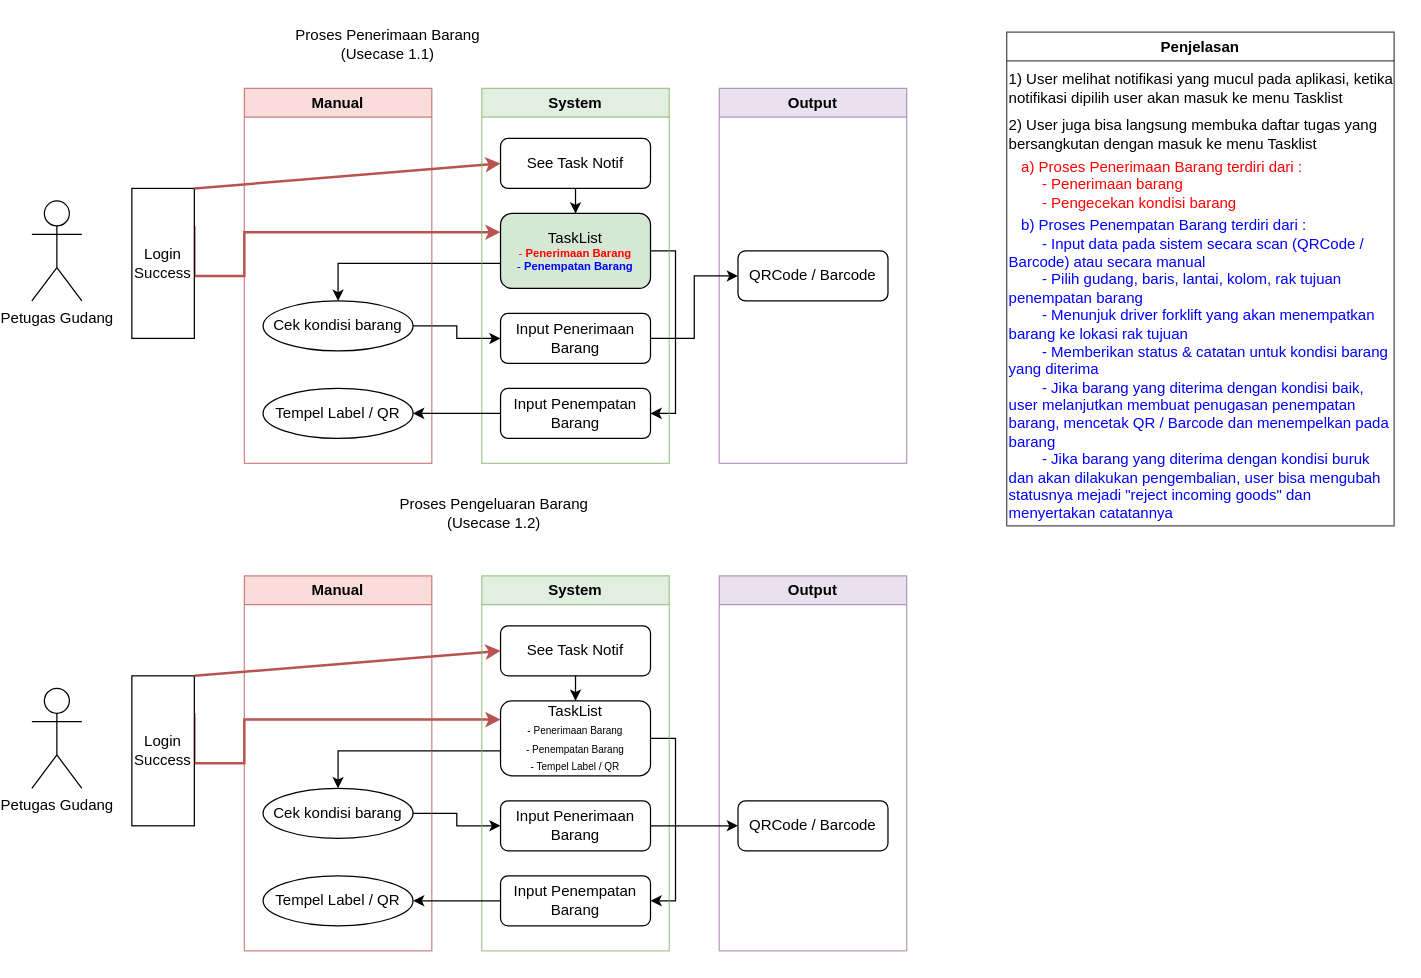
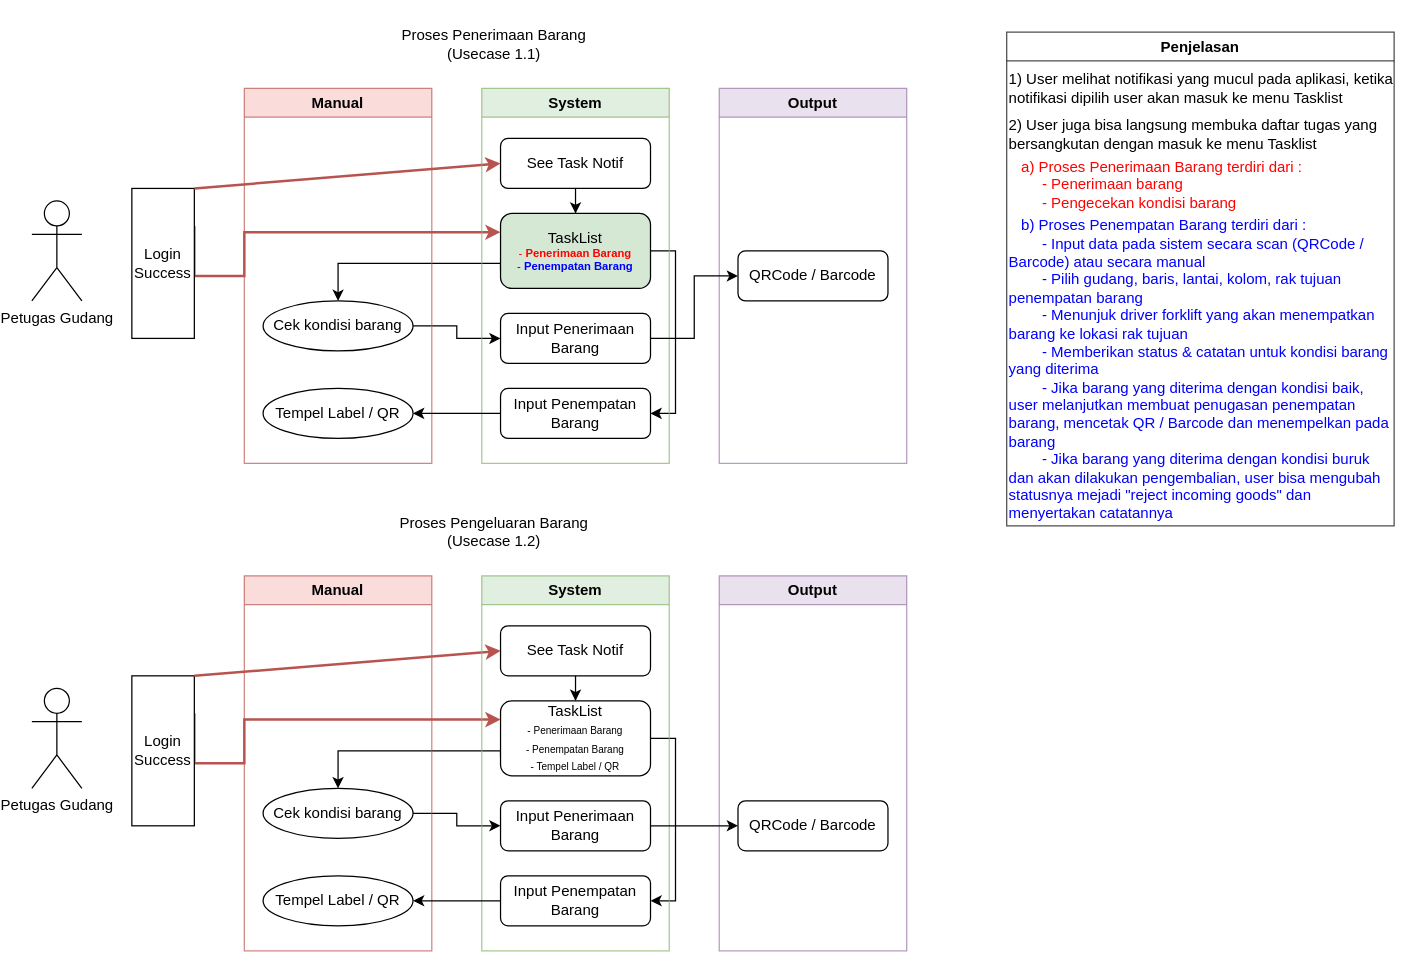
  <mxCell id="0" />
  <mxCell id="1" parent="0" />
  <mxCell id="2" value="Petugas Gudang" style="shape=umlActor;verticalLabelPosition=bottom;verticalAlign=top;html=1;outlineConnect=0;" parent="1" vertex="1"><mxGeometry x="20" y="160" width="40" height="80" as="geometry" /></mxCell>
  <mxCell id="3" value="" style="edgeStyle=orthogonalEdgeStyle;rounded=0;orthogonalLoop=1;jettySize=auto;html=1;" parent="1" source="16" target="9" edge="1"><mxGeometry relative="1" as="geometry" /></mxCell>
  <mxCell id="4" style="edgeStyle=orthogonalEdgeStyle;rounded=0;orthogonalLoop=1;jettySize=auto;html=1;exitX=0.75;exitY=1;exitDx=0;exitDy=0;entryX=0;entryY=0.25;entryDx=0;entryDy=0;strokeWidth=2;fillColor=#f8cecc;strokeColor=#b85450;" parent="1" source="5" target="9" edge="1"><mxGeometry relative="1" as="geometry"><Array as="points"><mxPoint x="150" y="220" /><mxPoint x="190" y="220" /><mxPoint x="190" y="185" /></Array></mxGeometry></mxCell>
  <mxCell id="5" value="Login Success" style="rounded=0;whiteSpace=wrap;html=1;direction=north;" parent="1" vertex="1"><mxGeometry x="100" y="150" width="50" height="120" as="geometry" /></mxCell>
  <mxCell id="6" value="" style="endArrow=classic;html=1;rounded=0;exitX=1;exitY=1;exitDx=0;exitDy=0;entryX=0;entryY=0.5;entryDx=0;entryDy=0;strokeWidth=2;fillColor=#f8cecc;strokeColor=#b85450;" parent="1" source="5" target="16" edge="1"><mxGeometry width="50" height="50" relative="1" as="geometry"><mxPoint x="360" y="180" as="sourcePoint" /><mxPoint x="410" y="130" as="targetPoint" /></mxGeometry></mxCell>
  <mxCell id="7" style="edgeStyle=orthogonalEdgeStyle;rounded=0;orthogonalLoop=1;jettySize=auto;html=1;exitX=0;exitY=0.75;exitDx=0;exitDy=0;entryX=0.5;entryY=0;entryDx=0;entryDy=0;" parent="1" source="9" target="12" edge="1"><mxGeometry relative="1" as="geometry"><Array as="points"><mxPoint x="395" y="210" /><mxPoint x="265" y="210" /></Array></mxGeometry></mxCell>
  <mxCell id="8" style="edgeStyle=orthogonalEdgeStyle;rounded=0;orthogonalLoop=1;jettySize=auto;html=1;exitX=1;exitY=0.5;exitDx=0;exitDy=0;entryX=1;entryY=0.5;entryDx=0;entryDy=0;" parent="1" source="9" target="17" edge="1"><mxGeometry relative="1" as="geometry"><mxPoint x="545" y="330" as="targetPoint" /></mxGeometry></mxCell>
  <mxCell id="9" value="&lt;p style=&quot;line-height: 50%;&quot;&gt;&lt;/p&gt;&lt;div&gt;TaskList&lt;br&gt;&lt;/div&gt;&lt;div style=&quot;font-size: 9px;&quot;&gt;&lt;font color=&quot;#ff0000&quot; style=&quot;font-size: 9px;&quot;&gt;- &lt;b&gt;&lt;font style=&quot;font-size: 9px;&quot;&gt;Penerimaan Barang&lt;/font&gt;&lt;/b&gt;&lt;/font&gt;&lt;/div&gt;&lt;div style=&quot;font-size: 9px;&quot;&gt;&lt;font color=&quot;#0000ff&quot; style=&quot;font-size: 9px;&quot;&gt;- &lt;b&gt;&lt;font style=&quot;font-size: 9px;&quot;&gt;Penempatan Barang&lt;/font&gt;&lt;/b&gt;&lt;/font&gt;&lt;/div&gt;&lt;p&gt;&lt;/p&gt;" style="rounded=1;whiteSpace=wrap;html=1;fillColor=#d5e8d4;" parent="1" vertex="1"><mxGeometry x="395" y="170" width="120" height="60" as="geometry" /></mxCell>
  <mxCell id="10" style="edgeStyle=orthogonalEdgeStyle;rounded=0;orthogonalLoop=1;jettySize=auto;html=1;exitX=1;exitY=0.5;exitDx=0;exitDy=0;entryX=0;entryY=0.5;entryDx=0;entryDy=0;" parent="1" source="12" target="15" edge="1"><mxGeometry relative="1" as="geometry" /></mxCell>
  <mxCell id="11" value="Manual" style="swimlane;whiteSpace=wrap;html=1;fillColor=#f8cecc;strokeColor=#b85450;opacity=70;" parent="1" vertex="1"><mxGeometry x="190" y="70" width="150" height="300" as="geometry" /></mxCell>
  <mxCell id="12" value="Cek kondisi barang" style="ellipse;whiteSpace=wrap;html=1;" parent="11" vertex="1"><mxGeometry x="15" y="170" width="120" height="40" as="geometry" /></mxCell>
  <mxCell id="13" value="Tempel Label / QR" style="ellipse;whiteSpace=wrap;html=1;" parent="11" vertex="1"><mxGeometry x="15" y="240" width="120" height="40" as="geometry" /></mxCell>
  <mxCell id="14" value="System" style="swimlane;whiteSpace=wrap;html=1;fillColor=#d5e8d4;strokeColor=#82b366;opacity=70;" parent="1" vertex="1"><mxGeometry x="380" y="70" width="150" height="300" as="geometry" /></mxCell>
  <mxCell id="15" value="Input Penerimaan Barang" style="rounded=1;whiteSpace=wrap;html=1;" parent="14" vertex="1"><mxGeometry x="15" y="180" width="120" height="40" as="geometry" /></mxCell>
  <mxCell id="16" value="See Task Notif" style="rounded=1;whiteSpace=wrap;html=1;" parent="14" vertex="1"><mxGeometry x="15" y="40" width="120" height="40" as="geometry" /></mxCell>
  <mxCell id="17" value="Input Penempatan Barang" style="rounded=1;whiteSpace=wrap;html=1;" parent="14" vertex="1"><mxGeometry x="15" y="240" width="120" height="40" as="geometry" /></mxCell>
  <mxCell id="18" style="edgeStyle=orthogonalEdgeStyle;rounded=0;orthogonalLoop=1;jettySize=auto;html=1;exitX=0;exitY=0.5;exitDx=0;exitDy=0;entryX=1;entryY=0.5;entryDx=0;entryDy=0;" parent="1" source="17" target="13" edge="1"><mxGeometry relative="1" as="geometry" /></mxCell>
  <mxCell id="19" value="Output" style="swimlane;whiteSpace=wrap;html=1;fillColor=#e1d5e7;strokeColor=#9673a6;opacity=70;" parent="1" vertex="1"><mxGeometry x="570" y="70" width="150" height="300" as="geometry" /></mxCell>
  <mxCell id="20" value="QRCode / Barcode" style="rounded=1;whiteSpace=wrap;html=1;" parent="19" vertex="1"><mxGeometry x="15" y="130" width="120" height="40" as="geometry" /></mxCell>
- <mxCell id="21" value="Proses Penerimaan Barang (Usecase 1.1)" style="text;html=1;strokeColor=none;fillColor=none;align=center;verticalAlign=middle;whiteSpace=wrap;rounded=0;" parent="1" vertex="1"><mxGeometry x="225" y="20" width="160" height="30" as="geometry" /></mxCell>
+ <mxCell id="21" value="Proses Penerimaan Barang (Usecase 1.1)" style="text;html=1;strokeColor=none;fillColor=none;align=center;verticalAlign=middle;whiteSpace=wrap;rounded=0;" parent="1" vertex="1"><mxGeometry x="310" y="20" width="160" height="30" as="geometry" /></mxCell>
  <mxCell id="22" style="edgeStyle=orthogonalEdgeStyle;rounded=0;orthogonalLoop=1;jettySize=auto;html=1;exitX=1;exitY=0.5;exitDx=0;exitDy=0;entryX=0;entryY=0.5;entryDx=0;entryDy=0;" parent="1" source="15" target="20" edge="1"><mxGeometry relative="1" as="geometry" /></mxCell>
  <mxCell id="23" value="Petugas Gudang" style="shape=umlActor;verticalLabelPosition=bottom;verticalAlign=top;html=1;outlineConnect=0;" vertex="1" parent="1"><mxGeometry x="20" y="550" width="40" height="80" as="geometry" /></mxCell>
  <mxCell id="24" value="" style="edgeStyle=orthogonalEdgeStyle;rounded=0;orthogonalLoop=1;jettySize=auto;html=1;" edge="1" parent="1" source="37" target="30"><mxGeometry relative="1" as="geometry" /></mxCell>
  <mxCell id="25" style="edgeStyle=orthogonalEdgeStyle;rounded=0;orthogonalLoop=1;jettySize=auto;html=1;exitX=0.75;exitY=1;exitDx=0;exitDy=0;entryX=0;entryY=0.25;entryDx=0;entryDy=0;strokeWidth=2;fillColor=#f8cecc;strokeColor=#b85450;" edge="1" parent="1" source="26" target="30"><mxGeometry relative="1" as="geometry"><Array as="points"><mxPoint x="150" y="610" /><mxPoint x="190" y="610" /><mxPoint x="190" y="575" /></Array></mxGeometry></mxCell>
  <mxCell id="26" value="Login Success" style="rounded=0;whiteSpace=wrap;html=1;direction=north;" vertex="1" parent="1"><mxGeometry x="100" y="540" width="50" height="120" as="geometry" /></mxCell>
  <mxCell id="27" value="" style="endArrow=classic;html=1;rounded=0;exitX=1;exitY=1;exitDx=0;exitDy=0;entryX=0;entryY=0.5;entryDx=0;entryDy=0;strokeWidth=2;fillColor=#f8cecc;strokeColor=#b85450;" edge="1" parent="1" source="26" target="37"><mxGeometry width="50" height="50" relative="1" as="geometry"><mxPoint x="360" y="570" as="sourcePoint" /><mxPoint x="410" y="520" as="targetPoint" /></mxGeometry></mxCell>
  <mxCell id="28" style="edgeStyle=orthogonalEdgeStyle;rounded=0;orthogonalLoop=1;jettySize=auto;html=1;exitX=0;exitY=0.75;exitDx=0;exitDy=0;entryX=0.5;entryY=0;entryDx=0;entryDy=0;" edge="1" parent="1" source="30" target="33"><mxGeometry relative="1" as="geometry"><Array as="points"><mxPoint x="395" y="600" /><mxPoint x="265" y="600" /></Array></mxGeometry></mxCell>
  <mxCell id="29" style="edgeStyle=orthogonalEdgeStyle;rounded=0;orthogonalLoop=1;jettySize=auto;html=1;exitX=1;exitY=0.5;exitDx=0;exitDy=0;entryX=1;entryY=0.5;entryDx=0;entryDy=0;" edge="1" parent="1" source="30" target="38"><mxGeometry relative="1" as="geometry"><mxPoint x="545" y="720" as="targetPoint" /></mxGeometry></mxCell>
  <mxCell id="30" value="&lt;p style=&quot;line-height: 50%;&quot;&gt;&lt;/p&gt;&lt;div&gt;TaskList&lt;br&gt;&lt;/div&gt;&lt;div&gt;&lt;font style=&quot;font-size: 8px;&quot;&gt;- Penerimaan Barang&lt;/font&gt;&lt;/div&gt;&lt;div&gt;&lt;font style=&quot;font-size: 8px;&quot;&gt;- Penempatan Barang&lt;/font&gt;&lt;/div&gt;&lt;div&gt;&lt;font style=&quot;font-size: 8px;&quot;&gt;- Tempel Label / QR&lt;br&gt;&lt;/font&gt;&lt;/div&gt;&lt;p&gt;&lt;/p&gt;" style="rounded=1;whiteSpace=wrap;html=1;" vertex="1" parent="1"><mxGeometry x="395" y="560" width="120" height="60" as="geometry" /></mxCell>
  <mxCell id="31" style="edgeStyle=orthogonalEdgeStyle;rounded=0;orthogonalLoop=1;jettySize=auto;html=1;exitX=1;exitY=0.5;exitDx=0;exitDy=0;entryX=0;entryY=0.5;entryDx=0;entryDy=0;" edge="1" parent="1" source="33" target="36"><mxGeometry relative="1" as="geometry" /></mxCell>
  <mxCell id="32" value="Manual" style="swimlane;whiteSpace=wrap;html=1;fillColor=#f8cecc;strokeColor=#b85450;opacity=70;" vertex="1" parent="1"><mxGeometry x="190" y="460" width="150" height="300" as="geometry" /></mxCell>
  <mxCell id="33" value="Cek kondisi barang" style="ellipse;whiteSpace=wrap;html=1;" vertex="1" parent="32"><mxGeometry x="15" y="170" width="120" height="40" as="geometry" /></mxCell>
  <mxCell id="34" value="Tempel Label / QR" style="ellipse;whiteSpace=wrap;html=1;" vertex="1" parent="32"><mxGeometry x="15" y="240" width="120" height="40" as="geometry" /></mxCell>
  <mxCell id="35" value="System" style="swimlane;whiteSpace=wrap;html=1;fillColor=#d5e8d4;strokeColor=#82b366;opacity=70;" vertex="1" parent="1"><mxGeometry x="380" y="460" width="150" height="300" as="geometry" /></mxCell>
  <mxCell id="36" value="Input Penerimaan Barang" style="rounded=1;whiteSpace=wrap;html=1;" vertex="1" parent="35"><mxGeometry x="15" y="180" width="120" height="40" as="geometry" /></mxCell>
  <mxCell id="37" value="See Task Notif" style="rounded=1;whiteSpace=wrap;html=1;" vertex="1" parent="35"><mxGeometry x="15" y="40" width="120" height="40" as="geometry" /></mxCell>
  <mxCell id="38" value="Input Penempatan Barang" style="rounded=1;whiteSpace=wrap;html=1;" vertex="1" parent="35"><mxGeometry x="15" y="240" width="120" height="40" as="geometry" /></mxCell>
  <mxCell id="39" style="edgeStyle=orthogonalEdgeStyle;rounded=0;orthogonalLoop=1;jettySize=auto;html=1;exitX=0;exitY=0.5;exitDx=0;exitDy=0;entryX=1;entryY=0.5;entryDx=0;entryDy=0;" edge="1" parent="1" source="38" target="34"><mxGeometry relative="1" as="geometry" /></mxCell>
  <mxCell id="40" value="Output" style="swimlane;whiteSpace=wrap;html=1;fillColor=#e1d5e7;strokeColor=#9673a6;opacity=70;" vertex="1" parent="1"><mxGeometry x="570" y="460" width="150" height="300" as="geometry" /></mxCell>
  <mxCell id="41" value="QRCode / Barcode" style="rounded=1;whiteSpace=wrap;html=1;" vertex="1" parent="40"><mxGeometry x="15" y="180" width="120" height="40" as="geometry" /></mxCell>
- <mxCell id="42" value="&lt;div&gt;Proses Pengeluaran Barang&lt;/div&gt;&lt;div&gt;(Usecase 1.2)&lt;/div&gt;" style="text;html=1;strokeColor=none;fillColor=none;align=center;verticalAlign=middle;whiteSpace=wrap;rounded=0;" vertex="1" parent="1"><mxGeometry x="310" y="395" width="160" height="30" as="geometry" /></mxCell>
+ <mxCell id="42" value="&lt;div&gt;Proses Pengeluaran Barang&lt;/div&gt;&lt;div&gt;(Usecase 1.2)&lt;/div&gt;" style="text;html=1;strokeColor=none;fillColor=none;align=center;verticalAlign=middle;whiteSpace=wrap;rounded=0;" vertex="1" parent="1"><mxGeometry x="310" y="410" width="160" height="30" as="geometry" /></mxCell>
  <mxCell id="43" style="edgeStyle=orthogonalEdgeStyle;rounded=0;orthogonalLoop=1;jettySize=auto;html=1;exitX=1;exitY=0.5;exitDx=0;exitDy=0;entryX=0;entryY=0.5;entryDx=0;entryDy=0;" edge="1" parent="1" source="36" target="41"><mxGeometry relative="1" as="geometry" /></mxCell>
  <mxCell id="44" value="Penjelasan" style="swimlane;whiteSpace=wrap;html=1;opacity=70;" vertex="1" parent="1"><mxGeometry x="800" y="25" width="310" height="395" as="geometry" /></mxCell>
  <mxCell id="45" value="&lt;div align=&quot;left&quot;&gt;1) User melihat notifikasi yang mucul pada aplikasi, ketika notifikasi dipilih user akan masuk ke menu Tasklist&lt;/div&gt;" style="text;html=1;strokeColor=none;fillColor=none;align=left;verticalAlign=middle;whiteSpace=wrap;rounded=0;" vertex="1" parent="44"><mxGeometry y="30" width="310" height="30" as="geometry" /></mxCell>
  <mxCell id="46" value="&lt;div align=&quot;left&quot;&gt;2) User juga bisa langsung membuka daftar tugas yang bersangkutan dengan masuk ke menu Tasklist&lt;br&gt;&lt;/div&gt;" style="text;html=1;strokeColor=none;fillColor=none;align=left;verticalAlign=middle;whiteSpace=wrap;rounded=0;" vertex="1" parent="44"><mxGeometry y="67" width="310" height="30" as="geometry" /></mxCell>
  <mxCell id="47" value="&lt;div align=&quot;left&quot;&gt;&amp;nbsp;&amp;nbsp; &lt;font color=&quot;#ff0000&quot;&gt;a) Proses Penerimaan Barang terdiri dari :&lt;/font&gt;&lt;/div&gt;&lt;div align=&quot;left&quot;&gt;&lt;font color=&quot;#ff0000&quot;&gt;&lt;span style=&quot;white-space: pre;&quot;&gt;&#09;&lt;/span&gt;- Penerimaan barang&lt;/font&gt;&lt;/div&gt;&lt;div align=&quot;left&quot;&gt;&lt;font color=&quot;#ff0000&quot;&gt;&lt;span style=&quot;white-space: pre;&quot;&gt;&#09;&lt;/span&gt;- Pengecekan kondisi barang&lt;/font&gt;&lt;/div&gt;" style="text;html=1;strokeColor=none;fillColor=none;align=left;verticalAlign=middle;whiteSpace=wrap;rounded=0;" vertex="1" parent="44"><mxGeometry y="104" width="310" height="35" as="geometry" /></mxCell>
  <mxCell id="48" value="&lt;div align=&quot;left&quot;&gt;&amp;nbsp;&amp;nbsp;&lt;font color=&quot;#0000ff&quot;&gt; b) Proses Penempatan Barang terdiri dari :&lt;/font&gt;&lt;/div&gt;&lt;div align=&quot;left&quot;&gt;&lt;font color=&quot;#0000ff&quot;&gt;&lt;span style=&quot;&quot;&gt;&lt;span style=&quot;white-space: pre;&quot;&gt;&amp;nbsp;&amp;nbsp;&amp;nbsp;&amp;nbsp;&lt;/span&gt;&lt;/span&gt;&amp;nbsp;&amp;nbsp;&amp;nbsp; - Input data pada sistem secara scan (QRCode / Barcode) atau secara manual&lt;/font&gt;&lt;/div&gt;&lt;div align=&quot;left&quot;&gt;&lt;font color=&quot;#0000ff&quot;&gt;&lt;span style=&quot;&quot;&gt;&lt;span style=&quot;white-space: pre;&quot;&gt;&amp;nbsp;&amp;nbsp;&amp;nbsp;&amp;nbsp;&lt;/span&gt;&lt;/span&gt;&amp;nbsp;&amp;nbsp;&amp;nbsp; - Pilih gudang, baris, lantai, kolom, rak tujuan penempatan barang&lt;br&gt;&lt;span style=&quot;&quot;&gt;&lt;span style=&quot;white-space: pre;&quot;&gt;&amp;nbsp;&amp;nbsp;&amp;nbsp;&amp;nbsp;&lt;/span&gt;&lt;/span&gt;&amp;nbsp;&amp;nbsp;&amp;nbsp; - Menunjuk driver forklift yang akan menempatkan barang ke lokasi rak tujuan&lt;br&gt;&lt;/font&gt;&lt;/div&gt;&lt;div align=&quot;left&quot;&gt;&lt;font color=&quot;#0000ff&quot;&gt;&lt;span style=&quot;&quot;&gt;&lt;span style=&quot;white-space: pre;&quot;&gt;&amp;nbsp;&amp;nbsp;&amp;nbsp;&amp;nbsp;    &lt;/span&gt;&lt;/span&gt;- Memberikan status &amp;amp; catatan untuk kondisi barang yang diterima&lt;/font&gt;&lt;/div&gt;&lt;div align=&quot;left&quot;&gt;&lt;font color=&quot;#0000ff&quot;&gt;&amp;nbsp;&amp;nbsp;&amp;nbsp;&amp;nbsp;&amp;nbsp;&amp;nbsp;&amp;nbsp; - Jika barang yang diterima dengan kondisi baik, user melanjutkan membuat penugasan penempatan barang, mencetak QR / Barcode dan menempelkan pada barang&lt;br&gt;&lt;/font&gt;&lt;/div&gt;&lt;div align=&quot;left&quot;&gt;&lt;font color=&quot;#0000ff&quot;&gt;&amp;nbsp;&amp;nbsp;&amp;nbsp;&amp;nbsp;&amp;nbsp;&amp;nbsp;&amp;nbsp; - Jika barang yang diterima dengan kondisi buruk dan akan dilakukan pengembalian, user bisa mengubah statusnya mejadi &quot;reject incoming goods&quot; dan menyertakan catatannya&lt;/font&gt;&lt;br&gt;&lt;/div&gt;" style="text;html=1;strokeColor=none;fillColor=none;align=left;verticalAlign=middle;whiteSpace=wrap;rounded=0;" vertex="1" parent="44"><mxGeometry y="150" width="310" height="240" as="geometry" /></mxCell>
